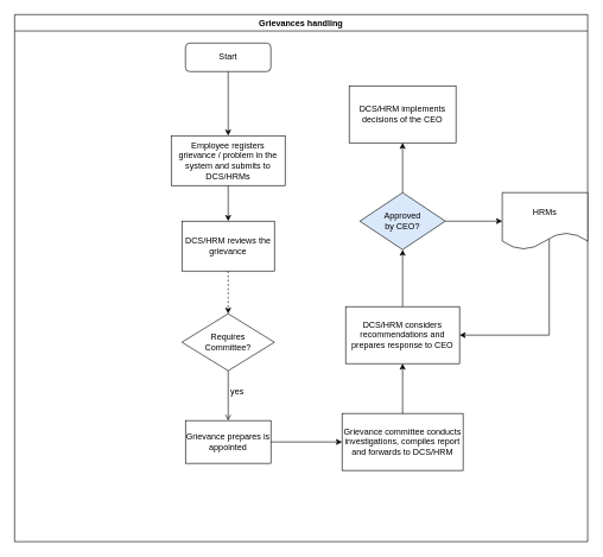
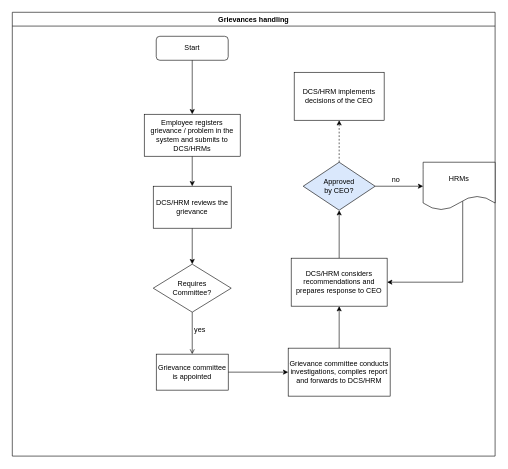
  <mxCell id="0" />
  <mxCell id="1" parent="0" />
  <mxCell id="2" value="Grievances handling" style="swimlane;" vertex="1" parent="1"><mxGeometry x="20" y="20" width="805" height="740" as="geometry" /></mxCell>
  <mxCell id="3" value="Start" style="rounded=1;whiteSpace=wrap;html=1;" vertex="1" parent="2"><mxGeometry x="240" y="40" width="120" height="40" as="geometry" /></mxCell>
  <mxCell id="4" value="" style="edgeStyle=orthogonalEdgeStyle;rounded=0;orthogonalLoop=1;jettySize=auto;html=1;" edge="1" parent="2" source="5" target="8"><mxGeometry relative="1" as="geometry" /></mxCell>
  <mxCell id="5" value="&lt;span lang=&quot;EN-GB&quot;&gt;Employee registers grievance / problem in the system and submits to DCS/HRMs&lt;/span&gt;" style="rounded=0;whiteSpace=wrap;html=1;" vertex="1" parent="2"><mxGeometry x="220" y="170" width="160" height="70" as="geometry" /></mxCell>
  <mxCell id="6" value="" style="edgeStyle=orthogonalEdgeStyle;rounded=0;orthogonalLoop=1;jettySize=auto;html=1;" edge="1" parent="2" source="3" target="5"><mxGeometry relative="1" as="geometry"><mxPoint x="300" y="180" as="targetPoint" /></mxGeometry></mxCell>
- <mxCell id="7" value="" style="edgeStyle=orthogonalEdgeStyle;rounded=0;orthogonalLoop=1;jettySize=auto;html=1;dashed=1;" edge="1" parent="2" source="8" target="10"><mxGeometry relative="1" as="geometry" /></mxCell>
+ <mxCell id="7" value="" style="edgeStyle=orthogonalEdgeStyle;rounded=0;orthogonalLoop=1;jettySize=auto;html=1;" edge="1" parent="2" source="8" target="10"><mxGeometry relative="1" as="geometry" /></mxCell>
  <mxCell id="8" value="&lt;span lang=&quot;EN-GB&quot;&gt;DCS/HRM reviews the grievance &lt;br&gt;&lt;/span&gt;" style="whiteSpace=wrap;html=1;rounded=0;" vertex="1" parent="2"><mxGeometry x="235" y="290" width="130" height="70" as="geometry" /></mxCell>
  <mxCell id="9" value="" style="edgeStyle=orthogonalEdgeStyle;rounded=0;orthogonalLoop=1;jettySize=auto;html=1;endArrow=open;" edge="1" parent="2" source="10" target="12"><mxGeometry relative="1" as="geometry" /></mxCell>
  <mxCell id="10" value="&lt;div&gt;Requires&lt;/div&gt;&lt;div&gt;Committee?&lt;br&gt;&lt;/div&gt;" style="rhombus;whiteSpace=wrap;html=1;rounded=0;" vertex="1" parent="2"><mxGeometry x="235" y="420" width="130" height="80" as="geometry" /></mxCell>
  <mxCell id="11" value="" style="edgeStyle=orthogonalEdgeStyle;rounded=0;orthogonalLoop=1;jettySize=auto;html=1;" edge="1" parent="2" source="12" target="15"><mxGeometry relative="1" as="geometry" /></mxCell>
- <mxCell id="12" value="Grievance prepares is appointed" style="whiteSpace=wrap;html=1;rounded=0;" vertex="1" parent="2"><mxGeometry x="240" y="570" width="120" height="60" as="geometry" /></mxCell>
+ <mxCell id="12" value="Grievance committee is appointed" style="whiteSpace=wrap;html=1;rounded=0;" vertex="1" parent="2"><mxGeometry x="240" y="570" width="120" height="60" as="geometry" /></mxCell>
  <mxCell id="13" value="yes" style="text;html=1;strokeColor=none;fillColor=none;align=center;verticalAlign=middle;whiteSpace=wrap;rounded=0;" vertex="1" parent="2"><mxGeometry x="293" y="520" width="40" height="20" as="geometry" /></mxCell>
  <mxCell id="14" value="" style="edgeStyle=orthogonalEdgeStyle;rounded=0;orthogonalLoop=1;jettySize=auto;html=1;" edge="1" parent="2" source="15" target="17"><mxGeometry relative="1" as="geometry" /></mxCell>
  <mxCell id="15" value="&lt;span lang=&quot;EN-GB&quot;&gt;Grievance committee conducts investigations, compiles report and forwards to DCS/HRM&lt;/span&gt;" style="rounded=0;whiteSpace=wrap;html=1;" vertex="1" parent="2"><mxGeometry x="460" y="560" width="170" height="80" as="geometry" /></mxCell>
  <mxCell id="16" value="" style="edgeStyle=orthogonalEdgeStyle;rounded=0;orthogonalLoop=1;jettySize=auto;html=1;" edge="1" parent="2" source="17" target="20"><mxGeometry relative="1" as="geometry" /></mxCell>
  <mxCell id="17" value="&lt;span lang=&quot;EN-GB&quot;&gt;DCS/HRM considers recommendations and prepares response to CEO&lt;/span&gt;" style="whiteSpace=wrap;html=1;rounded=0;" vertex="1" parent="2"><mxGeometry x="465" y="410" width="160" height="80" as="geometry" /></mxCell>
  <mxCell id="18" value="" style="edgeStyle=orthogonalEdgeStyle;rounded=0;orthogonalLoop=1;jettySize=auto;html=1;" edge="1" parent="2" source="20" target="22"><mxGeometry relative="1" as="geometry" /></mxCell>
- <mxCell id="19" value="" style="edgeStyle=orthogonalEdgeStyle;rounded=0;orthogonalLoop=1;jettySize=auto;html=1;" edge="1" parent="2" source="20" target="24"><mxGeometry relative="1" as="geometry" /></mxCell>
+ <mxCell id="19" value="" style="edgeStyle=orthogonalEdgeStyle;rounded=0;orthogonalLoop=1;jettySize=auto;html=1;dashed=1;" edge="1" parent="2" source="20" target="24"><mxGeometry relative="1" as="geometry" /></mxCell>
  <mxCell id="20" value="&lt;div&gt;Approved &lt;br&gt;&lt;/div&gt;&lt;div&gt;by CEO?&lt;/div&gt;" style="rhombus;whiteSpace=wrap;html=1;rounded=0;fillColor=#dae8fc;" vertex="1" parent="2"><mxGeometry x="485" y="250" width="120" height="80" as="geometry" /></mxCell>
  <mxCell id="21" value="" style="edgeStyle=orthogonalEdgeStyle;rounded=0;orthogonalLoop=1;jettySize=auto;html=1;entryX=1;entryY=0.5;entryDx=0;entryDy=0;exitX=0.55;exitY=0.813;exitDx=0;exitDy=0;exitPerimeter=0;" edge="1" parent="2" source="22" target="17"><mxGeometry relative="1" as="geometry"><mxPoint x="745" y="420" as="targetPoint" /><Array as="points"><mxPoint x="751" y="450" /></Array></mxGeometry></mxCell>
  <mxCell id="22" value="HRMs" style="shape=document;whiteSpace=wrap;html=1;boundedLbl=1;rounded=0;" vertex="1" parent="2"><mxGeometry x="685" y="250" width="120" height="80" as="geometry" /></mxCell>
+ <mxCell id="23" value="no" style="text;html=1;strokeColor=none;fillColor=none;align=center;verticalAlign=middle;whiteSpace=wrap;rounded=0;" vertex="1" parent="2"><mxGeometry x="620" y="270" width="40" height="20" as="geometry" /></mxCell>
  <mxCell id="24" value="&lt;span lang=&quot;EN-GB&quot;&gt;DCS/HRM implements decisions of the CEO &lt;/span&gt;" style="whiteSpace=wrap;html=1;rounded=0;" vertex="1" parent="2"><mxGeometry x="470" y="100" width="150" height="80" as="geometry" /></mxCell>
